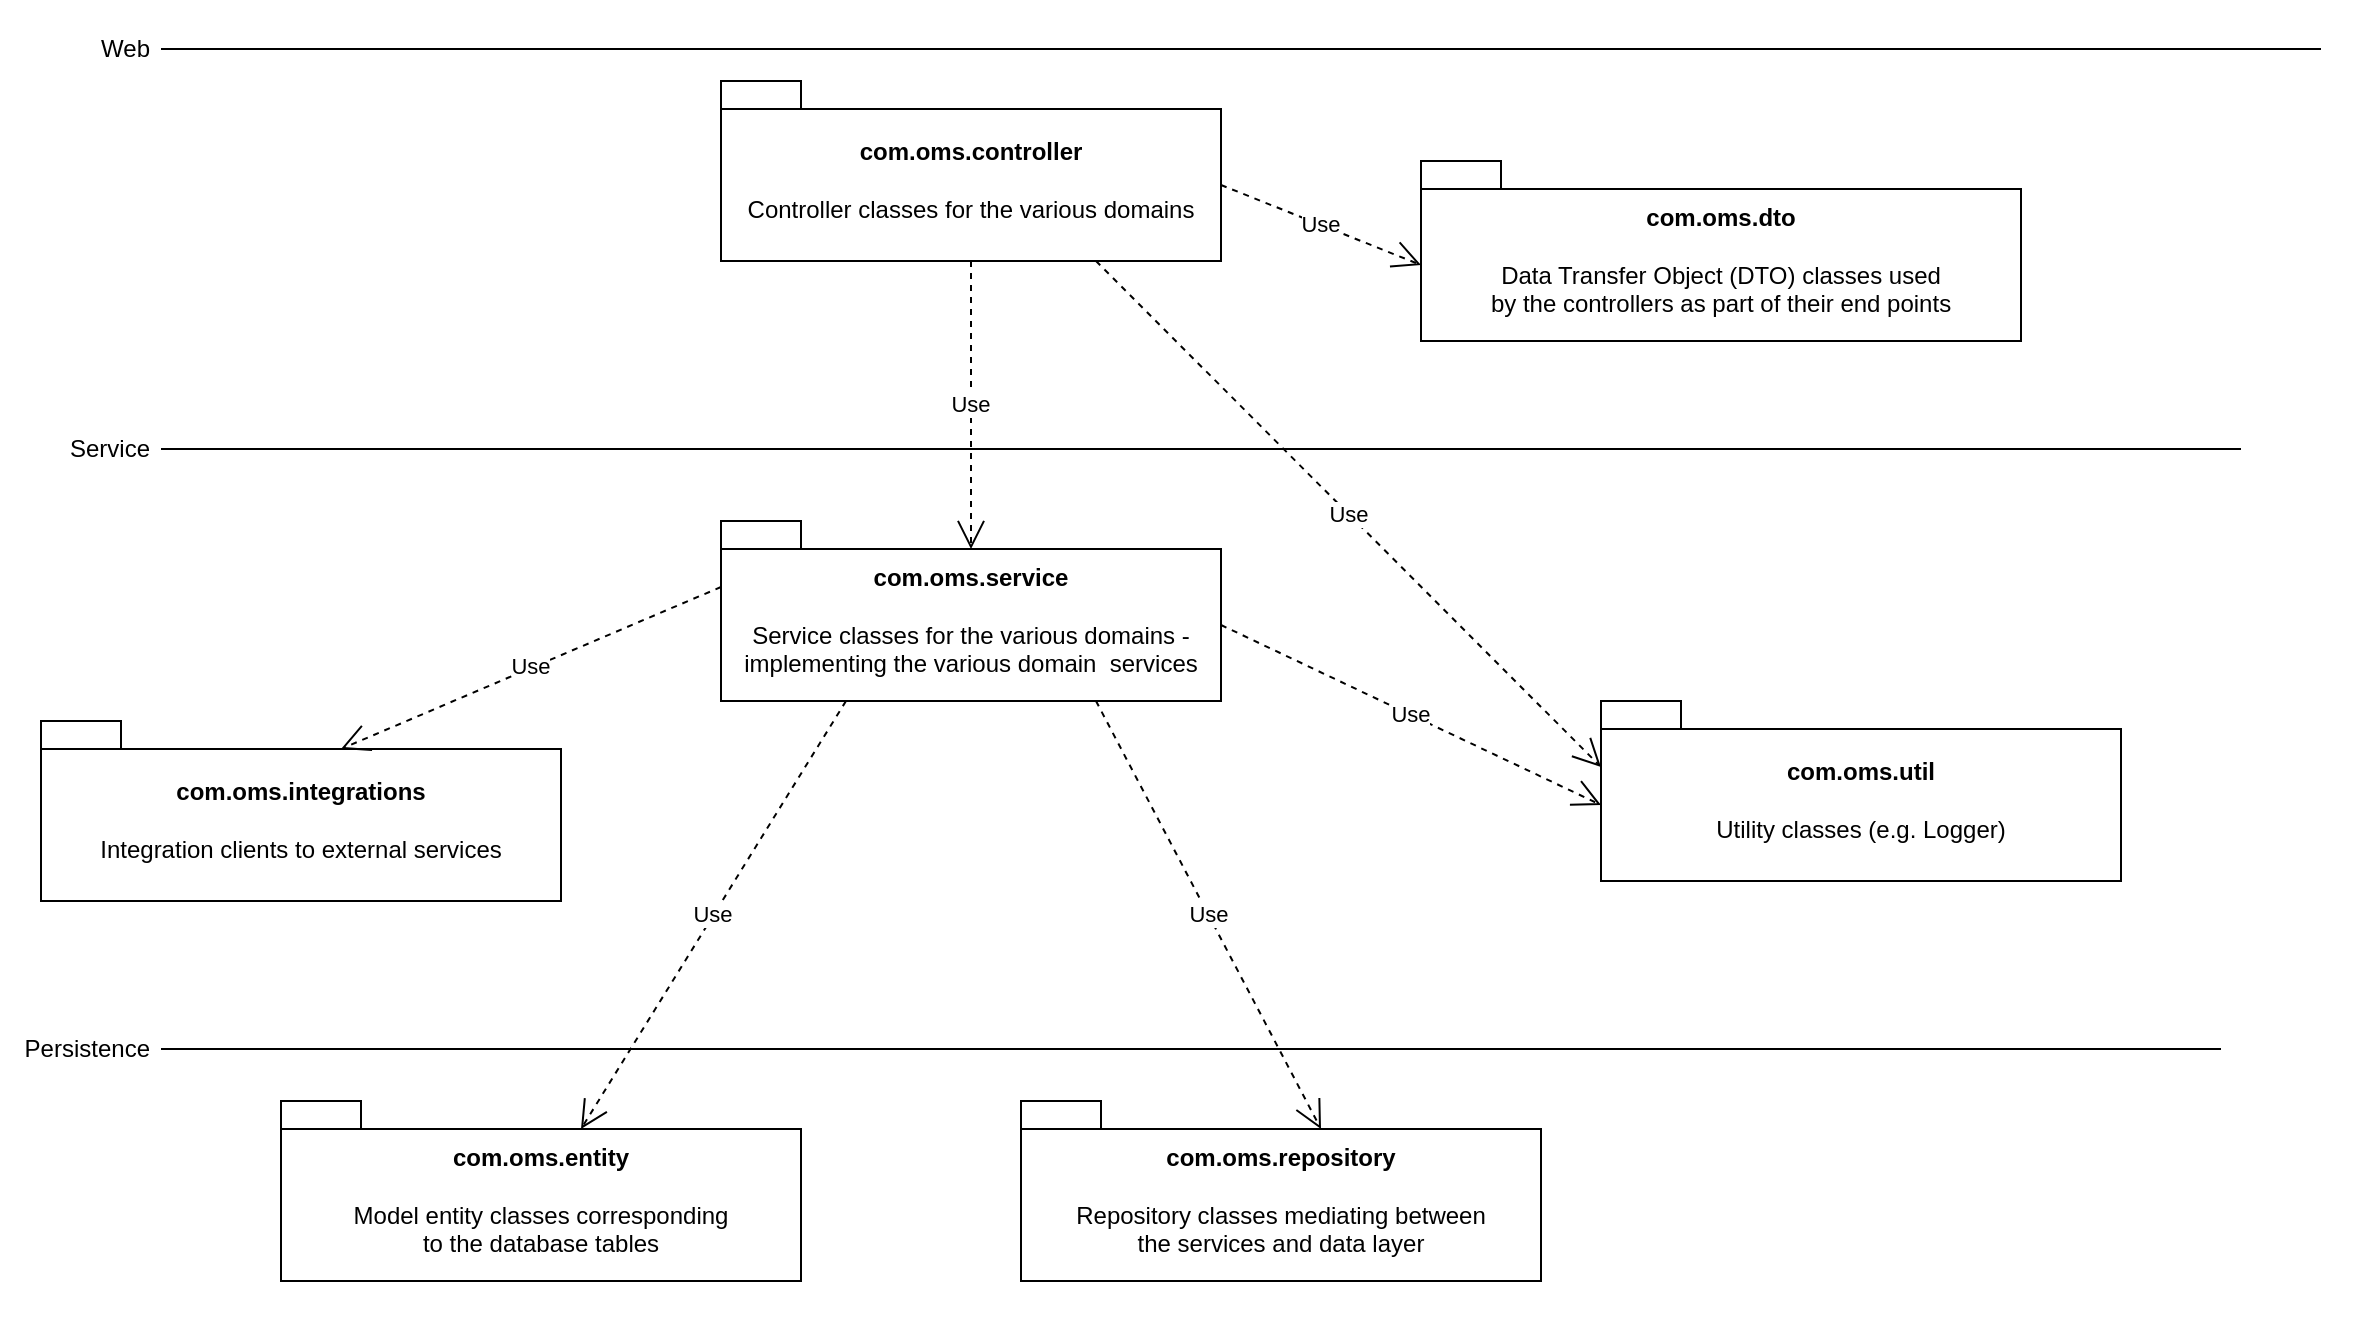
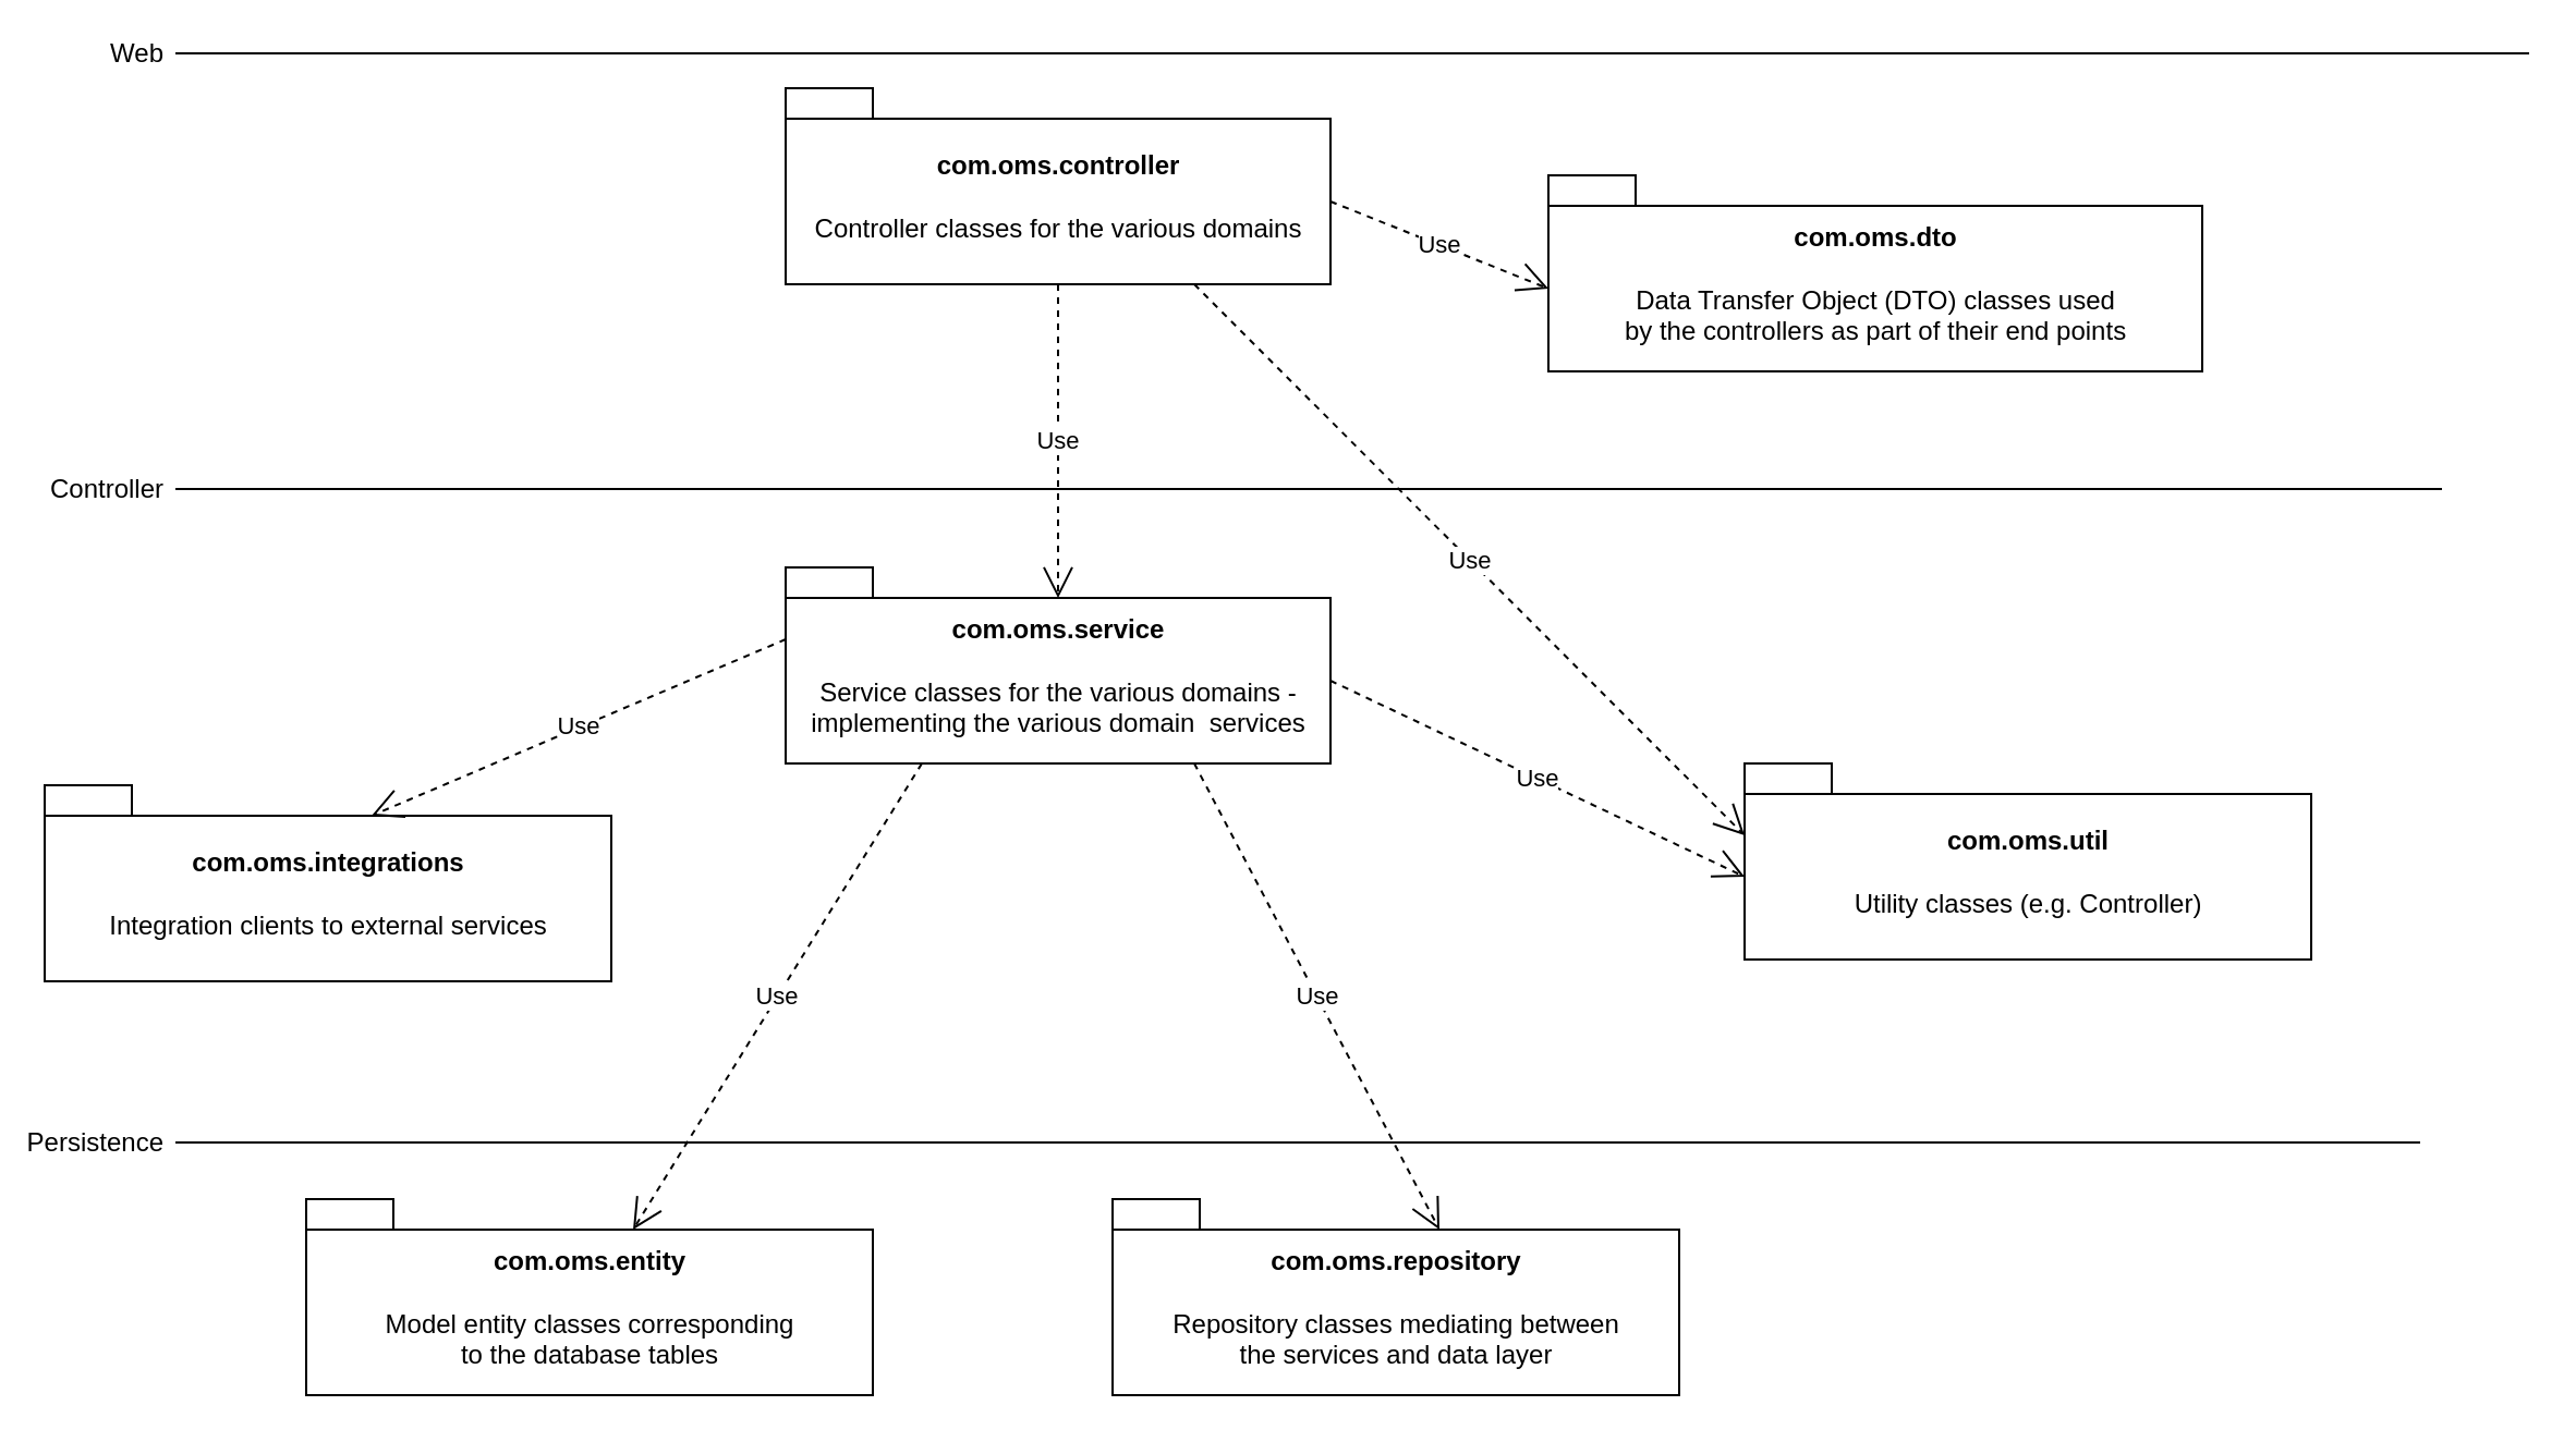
  <mxCell id="0" />
  <mxCell id="1" parent="0" />
  <mxCell id="2" value="com.oms.controller&lt;br&gt;&lt;br&gt;&lt;span style=&quot;font-weight: normal&quot;&gt;Controller classes for the various domains&lt;/span&gt;" style="shape=folder;fontStyle=1;spacingTop=10;tabWidth=40;tabHeight=14;tabPosition=left;html=1;" parent="1" vertex="1"><mxGeometry x="360" y="40" width="250" height="90" as="geometry" /></mxCell>
  <mxCell id="3" value="com.oms.entity&lt;br&gt;&lt;br&gt;&lt;span style=&quot;font-weight: normal&quot;&gt;Model entity classes corresponding &lt;br&gt;to the database tables&lt;/span&gt;" style="shape=folder;fontStyle=1;spacingTop=10;tabWidth=40;tabHeight=14;tabPosition=left;html=1;" parent="1" vertex="1"><mxGeometry x="140" y="550" width="260" height="90" as="geometry" /></mxCell>
  <mxCell id="4" value="com.oms.dto&lt;br&gt;&lt;br&gt;&lt;span style=&quot;font-weight: normal&quot;&gt;Data Transfer Object (DTO) classes used&lt;br&gt;by the controllers as part of their end points&lt;br&gt;&lt;/span&gt;" style="shape=folder;fontStyle=1;spacingTop=10;tabWidth=40;tabHeight=14;tabPosition=left;html=1;" parent="1" vertex="1"><mxGeometry x="710" y="80" width="300" height="90" as="geometry" /></mxCell>
  <mxCell id="5" value="Use" style="endArrow=open;endSize=12;dashed=1;html=1;exitX=0;exitY=0;exitDx=250;exitDy=52;exitPerimeter=0;entryX=0;entryY=0;entryDx=0;entryDy=52;entryPerimeter=0;" parent="1" source="2" target="4" edge="1"><mxGeometry width="160" relative="1" as="geometry"><mxPoint x="140" y="200" as="sourcePoint" /><mxPoint x="300" y="200" as="targetPoint" /></mxGeometry></mxCell>
  <mxCell id="6" value="com.oms.service&lt;br&gt;&lt;br&gt;&lt;span style=&quot;font-weight: normal&quot;&gt;Service classes for the various domains - &lt;br&gt;implementing the various domain&amp;nbsp; services&lt;/span&gt;" style="shape=folder;fontStyle=1;spacingTop=10;tabWidth=40;tabHeight=14;tabPosition=left;html=1;" parent="1" vertex="1"><mxGeometry x="360" y="260" width="250" height="90" as="geometry" /></mxCell>
  <mxCell id="7" value="com.oms.repository&lt;br&gt;&lt;br&gt;&lt;span style=&quot;font-weight: 400&quot;&gt;Repository classes mediating between &lt;br&gt;the services and data layer&lt;/span&gt;" style="shape=folder;fontStyle=1;spacingTop=10;tabWidth=40;tabHeight=14;tabPosition=left;html=1;" parent="1" vertex="1"><mxGeometry x="510" y="550" width="260" height="90" as="geometry" /></mxCell>
- <mxCell id="8" value="com.oms.util&lt;br&gt;&lt;br&gt;&lt;span style=&quot;font-weight: 400&quot;&gt;Utility classes (e.g. Logger)&lt;/span&gt;" style="shape=folder;fontStyle=1;spacingTop=10;tabWidth=40;tabHeight=14;tabPosition=left;html=1;" parent="1" vertex="1"><mxGeometry x="800" y="350" width="260" height="90" as="geometry" /></mxCell>
+ <mxCell id="8" value="com.oms.util&lt;br&gt;&lt;br&gt;&lt;span style=&quot;font-weight: 400&quot;&gt;Utility classes (e.g. Controller)&lt;/span&gt;" style="shape=folder;fontStyle=1;spacingTop=10;tabWidth=40;tabHeight=14;tabPosition=left;html=1;" parent="1" vertex="1"><mxGeometry x="800" y="350" width="260" height="90" as="geometry" /></mxCell>
  <mxCell id="9" value="com.oms.integrations&lt;br&gt;&lt;br&gt;&lt;span style=&quot;font-weight: 400&quot;&gt;Integration clients to external services&lt;/span&gt;" style="shape=folder;fontStyle=1;spacingTop=10;tabWidth=40;tabHeight=14;tabPosition=left;html=1;" parent="1" vertex="1"><mxGeometry x="20" y="360" width="260" height="90" as="geometry" /></mxCell>
  <mxCell id="10" value="Use" style="endArrow=open;endSize=12;dashed=1;html=1;exitX=0.5;exitY=1;exitDx=0;exitDy=0;exitPerimeter=0;entryX=0.5;entryY=0.156;entryDx=0;entryDy=0;entryPerimeter=0;" parent="1" source="2" target="6" edge="1"><mxGeometry width="160" relative="1" as="geometry"><mxPoint x="200" y="220" as="sourcePoint" /><mxPoint x="360" y="220" as="targetPoint" /></mxGeometry></mxCell>
  <mxCell id="11" value="Use" style="endArrow=open;endSize=12;dashed=1;html=1;exitX=0.25;exitY=1;exitDx=0;exitDy=0;exitPerimeter=0;entryX=0;entryY=0;entryDx=150;entryDy=14;entryPerimeter=0;" parent="1" source="6" target="3" edge="1"><mxGeometry width="160" relative="1" as="geometry"><mxPoint x="300" y="280" as="sourcePoint" /><mxPoint x="300" y="354.04" as="targetPoint" /></mxGeometry></mxCell>
  <mxCell id="12" value="Use" style="endArrow=open;endSize=12;dashed=1;html=1;exitX=0.75;exitY=1;exitDx=0;exitDy=0;exitPerimeter=0;entryX=0;entryY=0;entryDx=150;entryDy=14;entryPerimeter=0;" parent="1" source="6" target="7" edge="1"><mxGeometry width="160" relative="1" as="geometry"><mxPoint x="505" y="200" as="sourcePoint" /><mxPoint x="505" y="274.04" as="targetPoint" /></mxGeometry></mxCell>
  <mxCell id="13" value="Use" style="endArrow=open;endSize=12;dashed=1;html=1;exitX=0;exitY=0;exitDx=0;exitDy=33;exitPerimeter=0;entryX=0;entryY=0;entryDx=150;entryDy=14;entryPerimeter=0;" parent="1" source="6" target="9" edge="1"><mxGeometry width="160" relative="1" as="geometry"><mxPoint x="515" y="210" as="sourcePoint" /><mxPoint x="515" y="284.04" as="targetPoint" /></mxGeometry></mxCell>
  <mxCell id="14" value="Use" style="endArrow=open;endSize=12;dashed=1;html=1;exitX=0;exitY=0;exitDx=250;exitDy=52;exitPerimeter=0;entryX=0;entryY=0;entryDx=0;entryDy=52;entryPerimeter=0;" parent="1" source="6" target="8" edge="1"><mxGeometry width="160" relative="1" as="geometry"><mxPoint x="525" y="220" as="sourcePoint" /><mxPoint x="525" y="294.04" as="targetPoint" /></mxGeometry></mxCell>
  <mxCell id="15" value="Use" style="endArrow=open;endSize=12;dashed=1;html=1;exitX=0.75;exitY=1;exitDx=0;exitDy=0;exitPerimeter=0;entryX=0;entryY=0;entryDx=0;entryDy=33;entryPerimeter=0;" parent="1" source="2" target="8" edge="1"><mxGeometry width="160" relative="1" as="geometry"><mxPoint x="535" y="230" as="sourcePoint" /><mxPoint x="1080" y="410" as="targetPoint" /></mxGeometry></mxCell>
  <mxCell id="16" value="Persistence" style="line;strokeWidth=1;fillColor=none;align=right;verticalAlign=middle;spacingTop=-1;spacingLeft=3;spacingRight=3;rotatable=0;labelPosition=left;points=[];portConstraint=eastwest;verticalLabelPosition=middle;" parent="1" vertex="1"><mxGeometry x="80" y="520" width="1030" height="8" as="geometry" /></mxCell>
- <mxCell id="17" value="Service" style="line;strokeWidth=1;fillColor=none;align=right;verticalAlign=middle;spacingTop=-1;spacingLeft=3;spacingRight=3;rotatable=0;labelPosition=left;points=[];portConstraint=eastwest;verticalLabelPosition=middle;" parent="1" vertex="1"><mxGeometry x="80" y="220" width="1040" height="8" as="geometry" /></mxCell>
+ <mxCell id="17" value="Controller" style="line;strokeWidth=1;fillColor=none;align=right;verticalAlign=middle;spacingTop=-1;spacingLeft=3;spacingRight=3;rotatable=0;labelPosition=left;points=[];portConstraint=eastwest;verticalLabelPosition=middle;" parent="1" vertex="1"><mxGeometry x="80" y="220" width="1040" height="8" as="geometry" /></mxCell>
  <mxCell id="18" value="Web" style="line;strokeWidth=1;fillColor=none;align=right;verticalAlign=middle;spacingTop=-1;spacingLeft=3;spacingRight=3;rotatable=0;labelPosition=left;points=[];portConstraint=eastwest;verticalLabelPosition=middle;" parent="1" vertex="1"><mxGeometry x="80" y="20" width="1080" height="8" as="geometry" /></mxCell>
